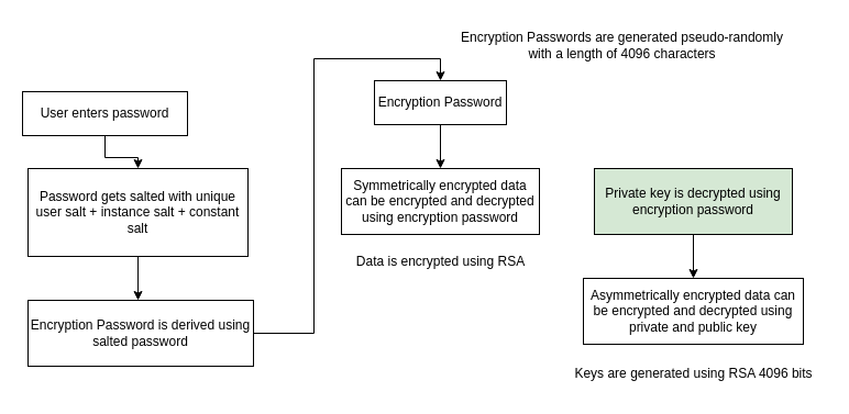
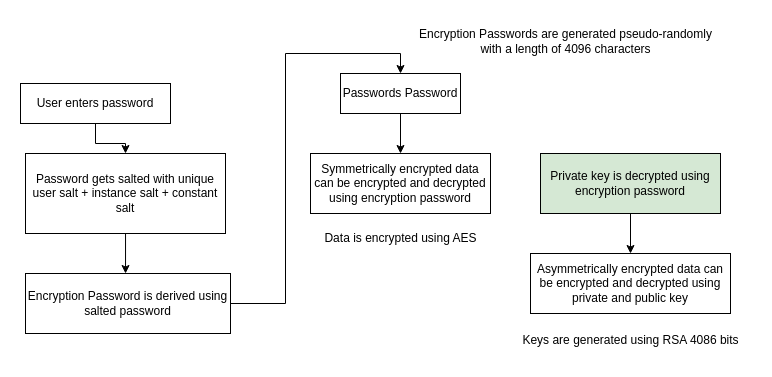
  <mxCell id="0" />
  <mxCell id="1" parent="0" />
  <mxCell id="2" style="edgeStyle=orthogonalEdgeStyle;rounded=0;orthogonalLoop=1;jettySize=auto;html=1;entryX=0.488;entryY=0;entryDx=0;entryDy=0;entryPerimeter=0;" edge="1" parent="1" source="3" target="7"><mxGeometry relative="1" as="geometry"><mxPoint x="125" y="253" as="targetPoint" /></mxGeometry></mxCell>
  <mxCell id="3" value="Password gets salted with unique user salt + instance salt + constant salt" style="rounded=0;whiteSpace=wrap;html=1;" vertex="1" parent="1"><mxGeometry x="25" y="153" width="200" height="80" as="geometry" /></mxCell>
  <mxCell id="4" style="edgeStyle=orthogonalEdgeStyle;rounded=0;orthogonalLoop=1;jettySize=auto;html=1;" edge="1" parent="1" source="5" target="3"><mxGeometry relative="1" as="geometry" /></mxCell>
  <mxCell id="5" value="User enters password" style="rounded=0;whiteSpace=wrap;html=1;" vertex="1" parent="1"><mxGeometry x="20" y="83" width="150" height="40" as="geometry" /></mxCell>
  <mxCell id="6" style="edgeStyle=orthogonalEdgeStyle;rounded=0;orthogonalLoop=1;jettySize=auto;html=1;entryX=0.5;entryY=0;entryDx=0;entryDy=0;" edge="1" parent="1" source="7" target="9"><mxGeometry relative="1" as="geometry" /></mxCell>
  <mxCell id="7" value="Encryption Password is derived using salted password" style="rounded=0;whiteSpace=wrap;html=1;" vertex="1" parent="1"><mxGeometry x="25" y="273" width="205" height="60" as="geometry" /></mxCell>
  <mxCell id="8" style="edgeStyle=orthogonalEdgeStyle;rounded=0;orthogonalLoop=1;jettySize=auto;html=1;" edge="1" parent="1" source="9" target="10"><mxGeometry relative="1" as="geometry" /></mxCell>
- <mxCell id="9" value="Encryption Password" style="rounded=0;whiteSpace=wrap;html=1;" vertex="1" parent="1"><mxGeometry x="340" y="73" width="120" height="40" as="geometry" /></mxCell>
+ <mxCell id="9" value="Passwords Password" style="rounded=0;whiteSpace=wrap;html=1;" vertex="1" parent="1"><mxGeometry x="340" y="73" width="120" height="40" as="geometry" /></mxCell>
  <mxCell id="10" value="Symmetrically encrypted data can be encrypted and decrypted using encryption password" style="rounded=0;whiteSpace=wrap;html=1;" vertex="1" parent="1"><mxGeometry x="310" y="153" width="180" height="60" as="geometry" /></mxCell>
  <mxCell id="11" style="edgeStyle=orthogonalEdgeStyle;rounded=0;orthogonalLoop=1;jettySize=auto;html=1;entryX=0.5;entryY=0;entryDx=0;entryDy=0;" edge="1" parent="1" source="12" target="13"><mxGeometry relative="1" as="geometry" /></mxCell>
  <mxCell id="12" value="Private key is decrypted using encryption password" style="rounded=0;whiteSpace=wrap;html=1;fillColor=#d5e8d4;" vertex="1" parent="1"><mxGeometry x="540" y="153" width="180" height="60" as="geometry" /></mxCell>
  <mxCell id="13" value="Asymmetrically encrypted data can be encrypted and decrypted using private and public key" style="rounded=0;whiteSpace=wrap;html=1;" vertex="1" parent="1"><mxGeometry x="530" y="253" width="200" height="60" as="geometry" /></mxCell>
- <mxCell id="14" value="Data is encrypted using RSA" style="text;html=1;align=center;verticalAlign=middle;resizable=0;points=[];autosize=1;strokeColor=none;fillColor=none;" vertex="1" parent="1"><mxGeometry x="310" y="223" width="180" height="30" as="geometry" /></mxCell>
- <mxCell id="15" value="Keys are generated using RSA 4096 bits" style="text;html=1;align=center;verticalAlign=middle;resizable=0;points=[];autosize=1;strokeColor=none;fillColor=none;" vertex="1" parent="1"><mxGeometry x="510" y="325" width="240" height="30" as="geometry" /></mxCell>
+ <mxCell id="14" value="Data is encrypted using AES" style="text;html=1;align=center;verticalAlign=middle;resizable=0;points=[];autosize=1;strokeColor=none;fillColor=none;" vertex="1" parent="1"><mxGeometry x="310" y="223" width="180" height="30" as="geometry" /></mxCell>
+ <mxCell id="15" value="Keys are generated using RSA 4086 bits" style="text;html=1;align=center;verticalAlign=middle;resizable=0;points=[];autosize=1;strokeColor=none;fillColor=none;" vertex="1" parent="1"><mxGeometry x="510" y="325" width="240" height="30" as="geometry" /></mxCell>
  <mxCell id="16" value="Encryption Passwords are generated pseudo-randomly&lt;br&gt;with a length of 4096 characters" style="text;html=1;align=center;verticalAlign=middle;resizable=0;points=[];autosize=1;strokeColor=none;fillColor=none;" vertex="1" parent="1"><mxGeometry x="409" y="20" width="311" height="41" as="geometry" /></mxCell>
